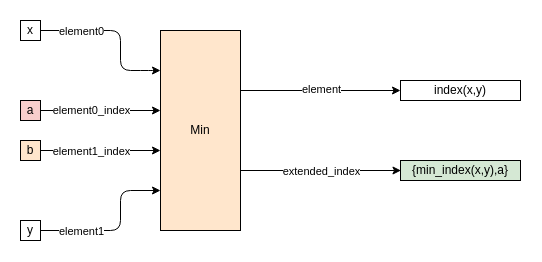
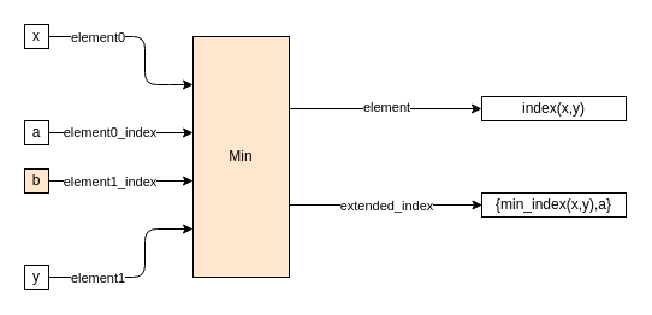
  <mxCell id="0" />
  <mxCell id="1" parent="0" />
  <mxCell id="2" value="Min" style="rounded=0;whiteSpace=wrap;html=1;fillColor=#ffe6cc;" vertex="1" parent="1"><mxGeometry x="160" y="30" width="80" height="200" as="geometry" /></mxCell>
  <mxCell id="3" value="" style="endArrow=classic;html=1;" edge="1" parent="1"><mxGeometry width="50" height="50" relative="1" as="geometry"><mxPoint x="40" y="30" as="sourcePoint" /><mxPoint x="160" y="70" as="targetPoint" /><Array as="points"><mxPoint x="120" y="30" /><mxPoint x="120" y="70" /><mxPoint x="150" y="70" /></Array></mxGeometry></mxCell>
  <mxCell id="4" value="element0" style="edgeLabel;html=1;align=center;verticalAlign=middle;resizable=0;points=[];" vertex="1" connectable="0" parent="3"><mxGeometry x="-0.611" y="2" relative="1" as="geometry"><mxPoint x="9" y="2" as="offset" /></mxGeometry></mxCell>
  <mxCell id="5" value="" style="endArrow=classic;html=1;" edge="1" parent="1"><mxGeometry width="50" height="50" relative="1" as="geometry"><mxPoint x="40" y="110" as="sourcePoint" /><mxPoint x="160" y="110" as="targetPoint" /></mxGeometry></mxCell>
  <mxCell id="6" value="element0_index" style="edgeLabel;html=1;align=center;verticalAlign=middle;resizable=0;points=[];" vertex="1" connectable="0" parent="5"><mxGeometry x="-0.524" y="1" relative="1" as="geometry"><mxPoint x="21" as="offset" /></mxGeometry></mxCell>
  <mxCell id="7" value="" style="endArrow=classic;html=1;" edge="1" parent="1"><mxGeometry width="50" height="50" relative="1" as="geometry"><mxPoint x="40" y="150" as="sourcePoint" /><mxPoint x="160" y="150" as="targetPoint" /></mxGeometry></mxCell>
  <mxCell id="8" value="element1_index" style="edgeLabel;html=1;align=center;verticalAlign=middle;resizable=0;points=[];" vertex="1" connectable="0" parent="7"><mxGeometry x="-0.365" y="-2" relative="1" as="geometry"><mxPoint x="12" y="-2" as="offset" /></mxGeometry></mxCell>
  <mxCell id="9" value="" style="endArrow=classic;html=1;" edge="1" parent="1"><mxGeometry width="50" height="50" relative="1" as="geometry"><mxPoint x="40" y="230" as="sourcePoint" /><mxPoint x="160" y="190" as="targetPoint" /><Array as="points"><mxPoint x="120" y="230" /><mxPoint x="120" y="190" /></Array></mxGeometry></mxCell>
  <mxCell id="10" value="element1" style="edgeLabel;html=1;align=center;verticalAlign=middle;resizable=0;points=[];" vertex="1" connectable="0" parent="9"><mxGeometry x="-0.577" relative="1" as="geometry"><mxPoint x="6" as="offset" /></mxGeometry></mxCell>
  <mxCell id="11" value="" style="endArrow=classic;html=1;" edge="1" parent="1"><mxGeometry width="50" height="50" relative="1" as="geometry"><mxPoint x="240" y="90" as="sourcePoint" /><mxPoint x="400" y="90" as="targetPoint" /></mxGeometry></mxCell>
  <mxCell id="12" value="element" style="edgeLabel;html=1;align=center;verticalAlign=middle;resizable=0;points=[];" vertex="1" connectable="0" parent="11"><mxGeometry x="-0.226" y="2" relative="1" as="geometry"><mxPoint x="18" as="offset" /></mxGeometry></mxCell>
  <mxCell id="13" value="" style="endArrow=classic;html=1;" edge="1" parent="1"><mxGeometry width="50" height="50" relative="1" as="geometry"><mxPoint x="240" y="170" as="sourcePoint" /><mxPoint x="400.476" y="170" as="targetPoint" /></mxGeometry></mxCell>
  <mxCell id="14" value="extended_index" style="edgeLabel;html=1;align=center;verticalAlign=middle;resizable=0;points=[];" vertex="1" connectable="0" parent="13"><mxGeometry x="0.131" y="-1" relative="1" as="geometry"><mxPoint x="-11" y="-1" as="offset" /></mxGeometry></mxCell>
- <mxCell id="15" value="a" style="rounded=0;whiteSpace=wrap;html=1;fillColor=#f8cecc;" vertex="1" parent="1"><mxGeometry x="20" y="100" width="20" height="20" as="geometry" /></mxCell>
+ <mxCell id="15" value="a" style="rounded=0;whiteSpace=wrap;html=1;" vertex="1" parent="1"><mxGeometry x="20" y="100" width="20" height="20" as="geometry" /></mxCell>
  <mxCell id="16" value="b" style="rounded=0;whiteSpace=wrap;html=1;fillColor=#ffe6cc;" vertex="1" parent="1"><mxGeometry x="20" y="140" width="20" height="20" as="geometry" /></mxCell>
  <mxCell id="17" value="index(x,y)" style="rounded=0;whiteSpace=wrap;html=1;" vertex="1" parent="1"><mxGeometry x="400" y="80" width="120" height="20" as="geometry" /></mxCell>
- <mxCell id="18" value="&lt;span&gt;{min_index(x,y),a}&lt;/span&gt;" style="rounded=0;whiteSpace=wrap;html=1;fillColor=#d5e8d4;" vertex="1" parent="1"><mxGeometry x="400" y="160" width="120" height="20" as="geometry" /></mxCell>
+ <mxCell id="18" value="&lt;span&gt;{min_index(x,y),a}&lt;/span&gt;" style="rounded=0;whiteSpace=wrap;html=1;" vertex="1" parent="1"><mxGeometry x="400" y="160" width="120" height="20" as="geometry" /></mxCell>
  <mxCell id="19" value="x" style="rounded=0;whiteSpace=wrap;html=1;" vertex="1" parent="1"><mxGeometry x="20" y="20" width="20" height="20" as="geometry" /></mxCell>
  <mxCell id="20" value="y" style="rounded=0;whiteSpace=wrap;html=1;" vertex="1" parent="1"><mxGeometry x="20" y="220" width="20" height="20" as="geometry" /></mxCell>
